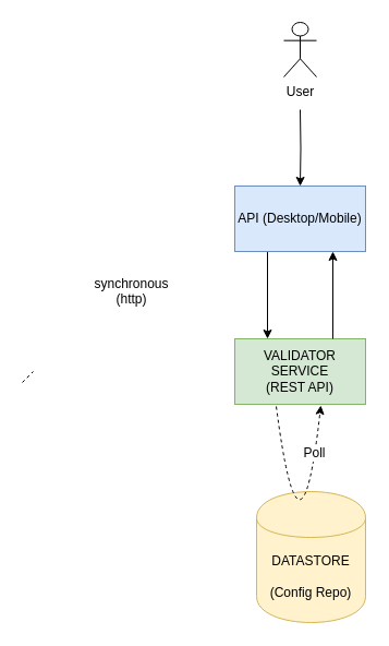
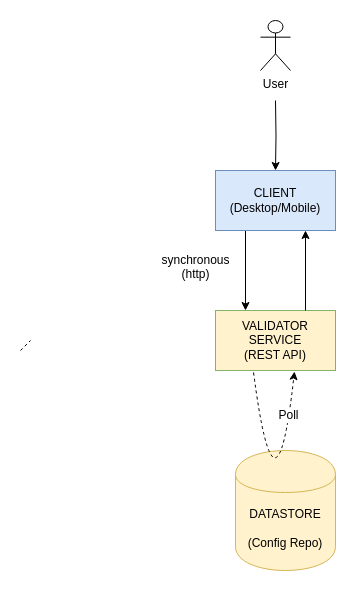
  <mxCell id="0" />
  <mxCell id="1" parent="0" />
  <mxCell id="2" style="edgeStyle=orthogonalEdgeStyle;rounded=0;orthogonalLoop=1;jettySize=auto;html=1;exitX=0.25;exitY=1;exitDx=0;exitDy=0;entryX=0.25;entryY=0;entryDx=0;entryDy=0;" parent="1" source="3" target="4" edge="1"><mxGeometry relative="1" as="geometry"><mxPoint x="260" y="310" as="targetPoint" /></mxGeometry></mxCell>
- <mxCell id="3" value="API (Desktop/Mobile)" style="rounded=0;whiteSpace=wrap;html=1;fillColor=#dae8fc;strokeColor=#6c8ebf;" parent="1" vertex="1"><mxGeometry x="215" y="170" width="120" height="60" as="geometry" /></mxCell>
- <mxCell id="4" value="VALIDATOR SERVICE&lt;br&gt;(REST API)" style="rounded=0;whiteSpace=wrap;html=1;fillColor=#d5e8d4;strokeColor=#82b366;" parent="1" vertex="1"><mxGeometry x="215" y="310" width="120" height="60" as="geometry" /></mxCell>
+ <mxCell id="3" value="CLIENT (Desktop/Mobile)" style="rounded=0;whiteSpace=wrap;html=1;fillColor=#dae8fc;strokeColor=#6c8ebf;" parent="1" vertex="1"><mxGeometry x="215" y="170" width="120" height="60" as="geometry" /></mxCell>
+ <mxCell id="4" value="VALIDATOR SERVICE&lt;br&gt;(REST API)" style="rounded=0;whiteSpace=wrap;html=1;fillColor=#fff2cc;strokeColor=#82b366;" parent="1" vertex="1"><mxGeometry x="215" y="310" width="120" height="60" as="geometry" /></mxCell>
  <mxCell id="5" value="DATASTORE&lt;br&gt;&lt;br&gt;(Config Repo)" style="shape=cylinder;whiteSpace=wrap;html=1;boundedLbl=1;backgroundOutline=1;rounded=0;fillColor=#fff2cc;strokeColor=#d6b656;" parent="1" vertex="1"><mxGeometry x="235" y="450" width="100" height="120" as="geometry" /></mxCell>
  <mxCell id="6" value="" style="endArrow=classic;html=1;exitX=0.75;exitY=0;exitDx=0;exitDy=0;entryX=0.75;entryY=1;entryDx=0;entryDy=0;" parent="1" source="4" target="3" edge="1"><mxGeometry width="50" height="50" relative="1" as="geometry"><mxPoint x="260" y="150" as="sourcePoint" /><mxPoint x="260" y="240" as="targetPoint" /></mxGeometry></mxCell>
  <mxCell id="7" value="" style="edgeStyle=orthogonalEdgeStyle;rounded=0;orthogonalLoop=1;jettySize=auto;html=1;" parent="1" target="3" edge="1"><mxGeometry relative="1" as="geometry"><mxPoint x="275" y="100" as="sourcePoint" /></mxGeometry></mxCell>
  <mxCell id="8" value="User&lt;br&gt;" style="shape=umlActor;verticalLabelPosition=bottom;labelBackgroundColor=#ffffff;verticalAlign=top;html=1;outlineConnect=0;" parent="1" vertex="1"><mxGeometry x="260" y="20" width="30" height="50" as="geometry" /></mxCell>
  <mxCell id="9" value="" style="endArrow=classic;html=1;entryX=0.658;entryY=1.017;entryDx=0;entryDy=0;exitX=0.317;exitY=1.033;exitDx=0;exitDy=0;exitPerimeter=0;entryPerimeter=0;curved=1;dashed=1;arcSize=20;" parent="1" source="4" target="4" edge="1"><mxGeometry width="50" height="50" relative="1" as="geometry"><mxPoint x="240" y="372" as="sourcePoint" /><mxPoint x="300" y="380" as="targetPoint" /><Array as="points"><mxPoint x="275" y="540" /></Array></mxGeometry></mxCell>
  <mxCell id="10" value="Poll" style="text;html=1;resizable=0;points=[];align=center;verticalAlign=middle;labelBackgroundColor=#ffffff;" parent="9" vertex="1" connectable="0"><mxGeometry x="-0.722" y="29" relative="1" as="geometry"><mxPoint as="offset" /></mxGeometry></mxCell>
- <mxCell id="11" value="synchronous&lt;br&gt;(http)" style="text;html=1;resizable=0;points=[];autosize=1;align=center;verticalAlign=top;spacingTop=-4;" parent="1" vertex="1"><mxGeometry x="80" y="250" width="80" height="30" as="geometry" /></mxCell>
+ <mxCell id="11" value="synchronous&lt;br&gt;(http)" style="text;html=1;resizable=0;points=[];autosize=1;align=center;verticalAlign=top;spacingTop=-4;" parent="1" vertex="1"><mxGeometry x="155" y="250" width="80" height="30" as="geometry" /></mxCell>
  <mxCell id="12" value="" style="endArrow=none;dashed=1;html=1;" edge="1" parent="1"><mxGeometry width="50" height="50" relative="1" as="geometry"><mxPoint x="20" y="350" as="sourcePoint" /><mxPoint x="30" y="340" as="targetPoint" /></mxGeometry></mxCell>
